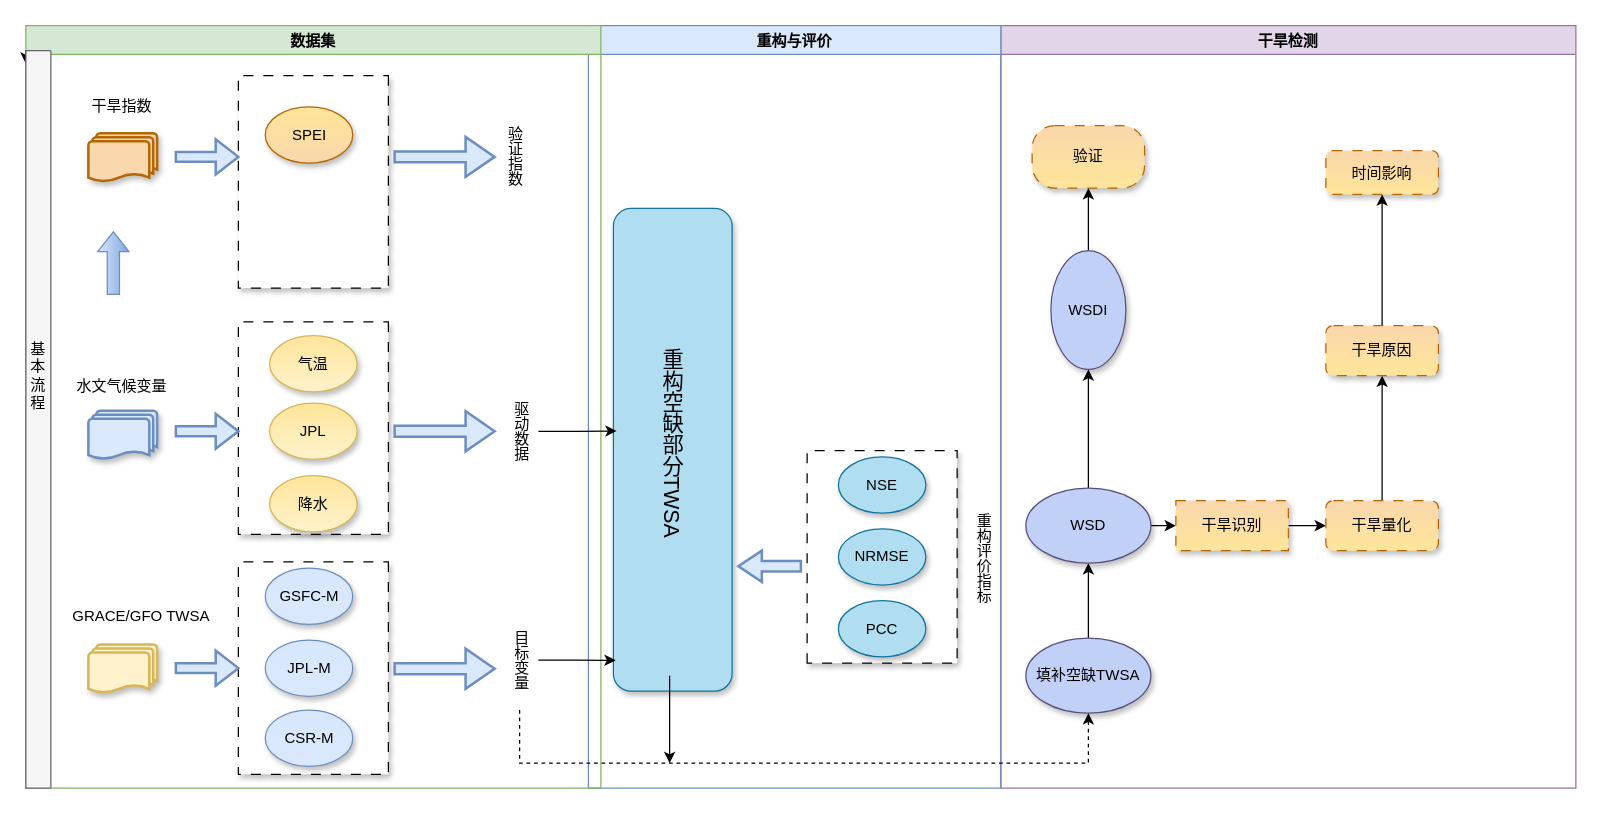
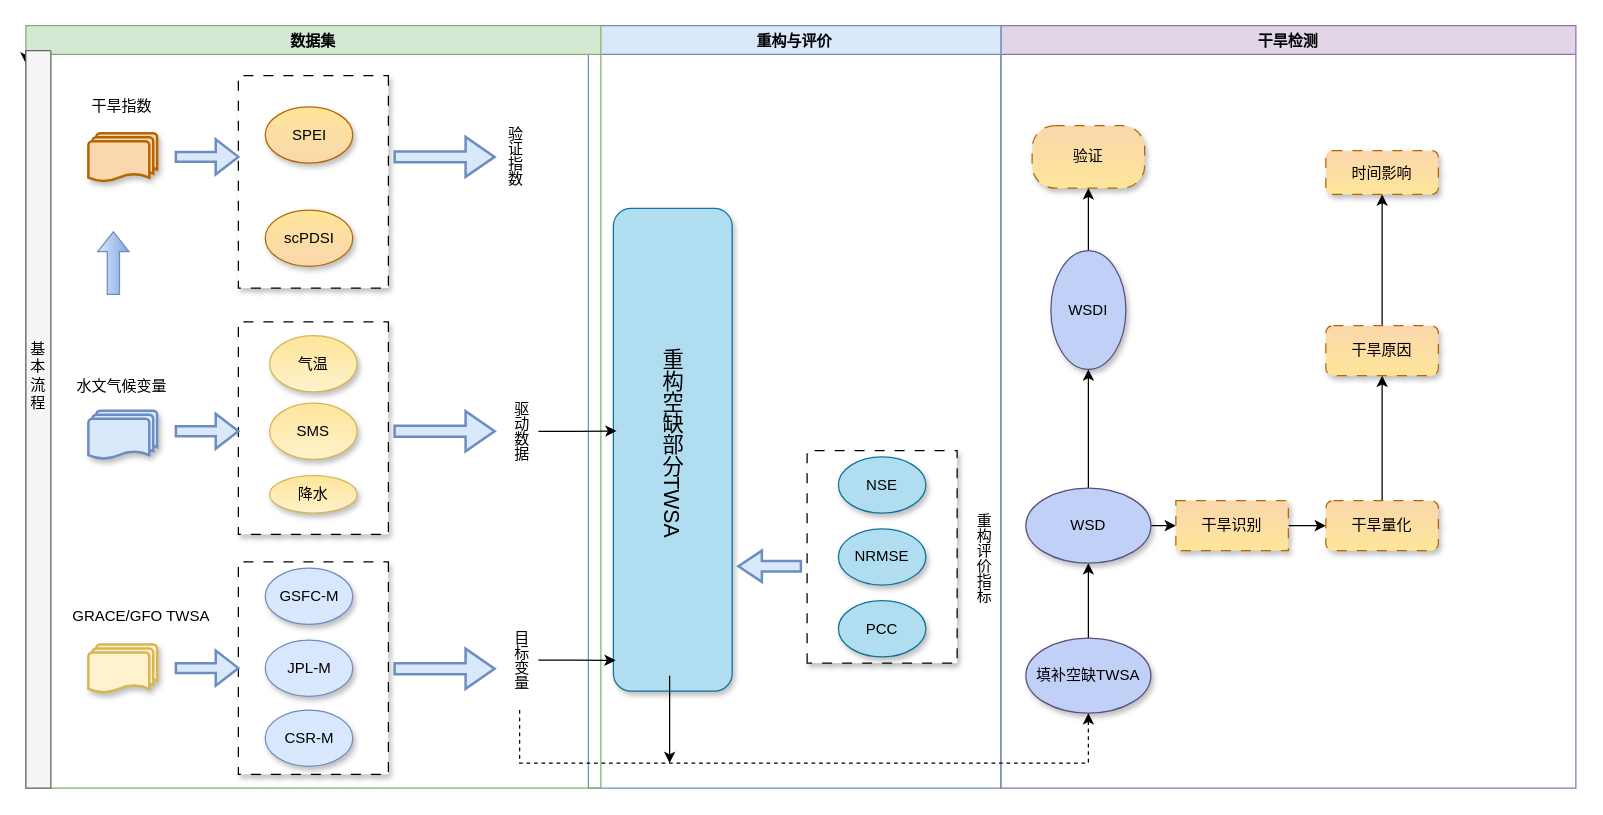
  <mxCell id="0" />
  <mxCell id="1" parent="0" />
  <mxCell id="2" value="干旱检测" style="swimlane;fillColor=#e1d5e7;strokeColor=#9673a6;" vertex="1" parent="1"><mxGeometry x="800" y="20" width="460" height="610" as="geometry" /></mxCell>
  <mxCell id="3" value="验证" style="rounded=1;whiteSpace=wrap;html=1;arcSize=36;shadow=1;dashed=1;dashPattern=8 8;strokeColor=#b46504;align=center;verticalAlign=middle;fontFamily=Helvetica;fontSize=12;fontColor=default;fontStyle=0;fillColor=#fad7ac;gradientColor=#fee59a;direction=east;" vertex="1" parent="2"><mxGeometry x="25" y="80" width="90" height="50" as="geometry" /></mxCell>
  <mxCell id="4" style="edgeStyle=orthogonalEdgeStyle;rounded=0;orthogonalLoop=1;jettySize=auto;html=1;exitX=0.5;exitY=0;exitDx=0;exitDy=0;entryX=0.5;entryY=1;entryDx=0;entryDy=0;" edge="1" parent="2" source="5" target="8"><mxGeometry relative="1" as="geometry" /></mxCell>
  <mxCell id="5" value="填补空缺TWSA" style="ellipse;whiteSpace=wrap;html=1;fillColor=#c0d0f7;strokeColor=#56517e;align=center;verticalAlign=middle;fontFamily=Helvetica;fontSize=12;shadow=1;fontStyle=0;fontColor=default;direction=east;" vertex="1" parent="2"><mxGeometry x="20" y="490" width="100" height="60" as="geometry" /></mxCell>
  <mxCell id="6" value="" style="edgeStyle=orthogonalEdgeStyle;rounded=0;orthogonalLoop=1;jettySize=auto;html=1;entryX=0;entryY=0.5;entryDx=0;entryDy=0;" edge="1" parent="2" source="8" target="10"><mxGeometry relative="1" as="geometry"><mxPoint x="70" y="260" as="targetPoint" /></mxGeometry></mxCell>
  <mxCell id="7" style="edgeStyle=orthogonalEdgeStyle;rounded=0;orthogonalLoop=1;jettySize=auto;html=1;exitX=1;exitY=0.5;exitDx=0;exitDy=0;entryX=0;entryY=0.5;entryDx=0;entryDy=0;" edge="1" parent="2" source="8" target="12"><mxGeometry relative="1" as="geometry" /></mxCell>
  <mxCell id="8" value="WSD" style="ellipse;whiteSpace=wrap;html=1;fillColor=#c0d0f7;strokeColor=#56517e;align=center;verticalAlign=middle;fontFamily=Helvetica;fontSize=12;shadow=1;fontColor=default;fontStyle=0;direction=east;" vertex="1" parent="2"><mxGeometry x="20" y="370" width="100" height="60" as="geometry" /></mxCell>
  <mxCell id="9" style="edgeStyle=orthogonalEdgeStyle;rounded=0;orthogonalLoop=1;jettySize=auto;html=1;exitX=1;exitY=0.5;exitDx=0;exitDy=0;" edge="1" parent="2" source="10" target="3"><mxGeometry relative="1" as="geometry"><mxPoint x="69.667" y="160" as="targetPoint" /></mxGeometry></mxCell>
  <mxCell id="10" value="WSDI" style="ellipse;whiteSpace=wrap;html=1;fillColor=#c0d0f7;strokeColor=#56517e;align=center;verticalAlign=middle;fontFamily=Helvetica;fontSize=12;shadow=1;fontColor=default;fontStyle=0;direction=north;" vertex="1" parent="2"><mxGeometry x="40" y="180" width="60" height="95" as="geometry" /></mxCell>
  <mxCell id="11" style="edgeStyle=orthogonalEdgeStyle;rounded=0;orthogonalLoop=1;jettySize=auto;html=1;exitX=1;exitY=0.5;exitDx=0;exitDy=0;entryX=0;entryY=0.5;entryDx=0;entryDy=0;" edge="1" parent="2" source="12" target="14"><mxGeometry relative="1" as="geometry" /></mxCell>
  <mxCell id="12" value="干旱识别" style="whiteSpace=wrap;html=1;fillColor=#fad7ac;strokeColor=#b46504;shadow=1;fontStyle=0;dashed=1;dashPattern=8 8;align=center;verticalAlign=middle;fontFamily=Helvetica;fontSize=12;fontColor=default;gradientColor=#fee59a;direction=east;rounded=0;" vertex="1" parent="2"><mxGeometry x="140" y="380" width="90" height="40" as="geometry" /></mxCell>
  <mxCell id="13" style="edgeStyle=orthogonalEdgeStyle;rounded=0;orthogonalLoop=1;jettySize=auto;html=1;exitX=0.5;exitY=0;exitDx=0;exitDy=0;entryX=0.5;entryY=1;entryDx=0;entryDy=0;" edge="1" parent="2" source="14" target="16"><mxGeometry relative="1" as="geometry" /></mxCell>
  <mxCell id="14" value="干旱量化" style="rounded=1;whiteSpace=wrap;html=1;fillColor=#fad7ac;strokeColor=#b46504;shadow=1;fontStyle=0;dashed=1;align=center;verticalAlign=middle;fontFamily=Helvetica;fontSize=12;fontColor=default;gradientColor=#fee59a;dashPattern=8 8;direction=east;" vertex="1" parent="2"><mxGeometry x="260" y="380" width="90" height="40" as="geometry" /></mxCell>
  <mxCell id="15" style="edgeStyle=orthogonalEdgeStyle;rounded=0;orthogonalLoop=1;jettySize=auto;html=1;exitX=0.5;exitY=0;exitDx=0;exitDy=0;entryX=0.5;entryY=1;entryDx=0;entryDy=0;" edge="1" parent="2" source="16" target="17"><mxGeometry relative="1" as="geometry" /></mxCell>
  <mxCell id="16" value="干旱原因" style="rounded=1;whiteSpace=wrap;html=1;fillColor=#fad7ac;strokeColor=#b46504;shadow=1;fontStyle=0;dashed=1;gradientColor=#fee59a;dashPattern=8 8;direction=east;" vertex="1" parent="2"><mxGeometry x="260" y="240" width="90" height="40" as="geometry" /></mxCell>
  <mxCell id="17" value="时间影响" style="rounded=1;whiteSpace=wrap;html=1;fillColor=#fad7ac;strokeColor=#b46504;shadow=1;fontStyle=0;dashed=1;gradientColor=#fee59a;dashPattern=8 8;direction=east;" vertex="1" parent="2"><mxGeometry x="260" y="100" width="90" height="35" as="geometry" /></mxCell>
  <mxCell id="18" value="重构与评价" style="swimlane;fillColor=#dae8fc;strokeColor=#6c8ebf;" vertex="1" parent="1"><mxGeometry x="470" y="20" width="330" height="610" as="geometry" /></mxCell>
  <mxCell id="19" value="" style="rounded=1;whiteSpace=wrap;html=1;shadow=1;glass=0;fillColor=#b1ddf0;strokeColor=#10739e;rotation=-90;" vertex="1" parent="18"><mxGeometry x="-125.62" y="291.88" width="386.25" height="95" as="geometry" /></mxCell>
  <mxCell id="20" value="重构空缺部分TWSA" style="text;strokeColor=none;align=center;fillColor=none;html=1;verticalAlign=middle;whiteSpace=wrap;rounded=0;textDirection=vertical-lr;fontSize=17;fontFamily=Helvetica;" vertex="1" parent="18"><mxGeometry x="30" y="150" width="70" height="370" as="geometry" /></mxCell>
  <mxCell id="21" value="" style="rounded=0;whiteSpace=wrap;html=1;arcSize=15;glass=0;dashed=1;dashPattern=8 8;shadow=1;rotation=-90;" vertex="1" parent="18"><mxGeometry x="150" y="365" width="170" height="120" as="geometry" /></mxCell>
  <mxCell id="22" value="" style="verticalLabelPosition=bottom;verticalAlign=top;html=1;strokeWidth=2;shape=mxgraph.arrows2.arrow;dy=0.66;dx=18.78;notch=0;fillColor=#dae8fc;strokeColor=#6c8ebf;rotation=-180;" vertex="1" parent="18"><mxGeometry x="120" y="420" width="50" height="25" as="geometry" /></mxCell>
  <mxCell id="23" value="NSE" style="ellipse;whiteSpace=wrap;html=1;fillColor=#b1ddf0;strokeColor=#10739e;shadow=1;align=center;verticalAlign=middle;fontFamily=Helvetica;fontSize=12;direction=west;" vertex="1" parent="18"><mxGeometry x="200" y="345" width="70" height="45" as="geometry" /></mxCell>
  <mxCell id="24" value="PCC" style="ellipse;whiteSpace=wrap;html=1;fillColor=#b1ddf0;strokeColor=#10739e;align=center;verticalAlign=middle;fontFamily=Helvetica;fontSize=12;shadow=1;direction=west;" vertex="1" parent="18"><mxGeometry x="200" y="460" width="70" height="45" as="geometry" /></mxCell>
  <mxCell id="25" value="NRMSE" style="ellipse;whiteSpace=wrap;html=1;fillColor=#b1ddf0;strokeColor=#10739e;align=center;verticalAlign=middle;fontFamily=Helvetica;fontSize=12;shadow=1;direction=west;" vertex="1" parent="18"><mxGeometry x="200" y="402.5" width="70" height="45" as="geometry" /></mxCell>
  <mxCell id="26" value="重构评价指标" style="text;html=1;align=center;verticalAlign=middle;whiteSpace=wrap;rounded=0;rotation=0;direction=south;textDirection=vertical-lr;" vertex="1" parent="18"><mxGeometry x="300" y="362.5" width="30" height="125" as="geometry" /></mxCell>
  <mxCell id="27" value="数据集" style="swimlane;fillColor=#d5e8d4;strokeColor=#82b366;" vertex="1" parent="1"><mxGeometry x="20" y="20" width="460" height="610" as="geometry" /></mxCell>
  <mxCell id="28" value="&lt;span style=&quot;font-weight: 700; text-wrap: nowrap;&quot;&gt;基本流程&lt;/span&gt;" style="text;strokeColor=none;align=center;fillColor=none;html=1;verticalAlign=middle;whiteSpace=wrap;rounded=0;textDirection=vertical-lr;" vertex="1" parent="27"><mxGeometry y="160" width="20" height="60" as="geometry" /></mxCell>
  <mxCell id="29" style="edgeStyle=orthogonalEdgeStyle;rounded=0;orthogonalLoop=1;jettySize=auto;html=1;exitX=1;exitY=0.5;exitDx=0;exitDy=0;" edge="1" parent="27" source="30"><mxGeometry relative="1" as="geometry"><mxPoint y="30.333" as="targetPoint" /></mxGeometry></mxCell>
  <mxCell id="30" value="" style="swimlane;direction=north;verticalAlign=top;fillColor=#f5f5f5;fontColor=#333333;strokeColor=#666666;" vertex="1" parent="27"><mxGeometry y="20" width="20" height="590" as="geometry" /></mxCell>
  <mxCell id="31" value="基本流程" style="text;strokeColor=none;align=center;fillColor=none;html=1;verticalAlign=middle;whiteSpace=wrap;rounded=0;" vertex="1" parent="30"><mxGeometry y="205" width="20" height="110" as="geometry" /></mxCell>
  <mxCell id="32" value="水文气候变量" style="text;html=1;align=center;verticalAlign=middle;whiteSpace=wrap;rounded=0;direction=south;" vertex="1" parent="27"><mxGeometry x="32.49" y="269.5" width="90" height="38.5" as="geometry" /></mxCell>
  <mxCell id="33" value="干旱指数" style="text;html=1;align=center;verticalAlign=middle;whiteSpace=wrap;rounded=0;direction=south;" vertex="1" parent="27"><mxGeometry x="47.49" y="50" width="60" height="30" as="geometry" /></mxCell>
  <mxCell id="34" value="GRACE&lt;span style=&quot;background-color: initial;&quot;&gt;/GFO TWSA&lt;/span&gt;" style="text;strokeColor=none;align=center;fillColor=none;html=1;verticalAlign=middle;whiteSpace=wrap;rounded=0;" vertex="1" parent="27"><mxGeometry x="20" y="445" width="145" height="55" as="geometry" /></mxCell>
  <mxCell id="35" value="" style="rounded=0;whiteSpace=wrap;html=1;arcSize=15;glass=0;dashed=1;dashPattern=8 8;shadow=1;direction=south;" vertex="1" parent="27"><mxGeometry x="170.005" y="429" width="120" height="170" as="geometry" /></mxCell>
  <mxCell id="36" value="CSR-M" style="ellipse;whiteSpace=wrap;html=1;fillColor=#dae8fc;gradientColor=#d7e7fe;strokeColor=#6c8ebf;align=center;verticalAlign=middle;fontFamily=Helvetica;fontSize=12;fontColor=default;shadow=1;direction=west;" vertex="1" parent="27"><mxGeometry x="191.5" y="547.5" width="70" height="45" as="geometry" /></mxCell>
  <mxCell id="37" value="GSFC-M" style="ellipse;whiteSpace=wrap;html=1;fillColor=#dae8fc;gradientColor=#d7e7fe;strokeColor=#6c8ebf;shadow=1;direction=west;" vertex="1" parent="27"><mxGeometry x="191.5" y="434" width="70" height="45" as="geometry" /></mxCell>
  <mxCell id="38" value="JPL-M" style="ellipse;whiteSpace=wrap;html=1;gradientColor=#d7e7fe;fillColor=#dae8fc;strokeColor=#6c8ebf;align=center;verticalAlign=middle;fontFamily=Helvetica;fontSize=12;fontColor=default;shadow=1;direction=west;" vertex="1" parent="27"><mxGeometry x="191.5" y="491.5" width="70" height="45" as="geometry" /></mxCell>
  <mxCell id="39" value="" style="rounded=0;whiteSpace=wrap;html=1;arcSize=15;glass=0;dashed=1;dashPattern=8 8;shadow=1;direction=south;" vertex="1" parent="27"><mxGeometry x="170" y="40" width="120" height="170" as="geometry" /></mxCell>
+ <mxCell id="40" value="scPDSI" style="ellipse;whiteSpace=wrap;html=1;fillColor=#fad7ac;gradientColor=#fee59a;strokeColor=#b46504;align=center;verticalAlign=middle;fontFamily=Helvetica;fontSize=12;shadow=1;fontColor=default;direction=west;" vertex="1" parent="27"><mxGeometry x="191.5" y="147.5" width="70" height="45" as="geometry" /></mxCell>
  <mxCell id="41" value="SPEI" style="ellipse;whiteSpace=wrap;html=1;gradientColor=#fee59a;fillColor=#fad7ac;strokeColor=#b46504;align=center;verticalAlign=middle;fontFamily=Helvetica;fontSize=12;fontColor=default;shadow=1;direction=west;" vertex="1" parent="27"><mxGeometry x="191.5" y="65" width="70" height="45" as="geometry" /></mxCell>
  <mxCell id="42" value="" style="verticalLabelPosition=bottom;verticalAlign=top;html=1;strokeWidth=2;shape=mxgraph.arrows2.arrow;dy=0.72;dx=18.13;notch=0;fillColor=#dae8fc;strokeColor=#6c8ebf;" vertex="1" parent="27"><mxGeometry x="120" y="500" width="50.01" height="28" as="geometry" /></mxCell>
  <mxCell id="43" value="" style="rounded=0;whiteSpace=wrap;html=1;arcSize=15;glass=0;dashed=1;dashPattern=8 8;shadow=1;direction=south;" vertex="1" parent="27"><mxGeometry x="170" y="237" width="120" height="170" as="geometry" /></mxCell>
  <mxCell id="44" value="气温" style="ellipse;whiteSpace=wrap;html=1;fillColor=#fff2cc;gradientColor=#fee59a;strokeColor=#d6b656;shadow=1;align=center;verticalAlign=middle;fontFamily=Helvetica;fontSize=12;fontColor=default;direction=west;" vertex="1" parent="27"><mxGeometry x="195" y="248" width="70" height="45" as="geometry" /></mxCell>
- <mxCell id="45" value="JPL" style="ellipse;whiteSpace=wrap;html=1;gradientColor=#fee59a;fillColor=#fff2cc;strokeColor=#d6b656;align=center;verticalAlign=middle;fontFamily=Helvetica;fontSize=12;fontColor=default;shadow=1;direction=west;" vertex="1" parent="27"><mxGeometry x="195" y="302" width="70" height="45" as="geometry" /></mxCell>
- <mxCell id="46" value="降水" style="ellipse;whiteSpace=wrap;html=1;fillColor=#fff2cc;gradientColor=#fee59a;strokeColor=#d6b656;align=center;verticalAlign=middle;fontFamily=Helvetica;fontSize=12;shadow=1;fontColor=default;direction=west;" vertex="1" parent="27"><mxGeometry x="195" y="360" width="70" height="45" as="geometry" /></mxCell>
+ <mxCell id="45" value="SMS" style="ellipse;whiteSpace=wrap;html=1;gradientColor=#fee59a;fillColor=#fff2cc;strokeColor=#d6b656;align=center;verticalAlign=middle;fontFamily=Helvetica;fontSize=12;fontColor=default;shadow=1;direction=west;" vertex="1" parent="27"><mxGeometry x="195" y="302" width="70" height="45" as="geometry" /></mxCell>
+ <mxCell id="46" value="降水" style="ellipse;whiteSpace=wrap;html=1;fillColor=#fff2cc;gradientColor=#fee59a;strokeColor=#d6b656;align=center;verticalAlign=middle;fontFamily=Helvetica;fontSize=12;shadow=1;fontColor=default;direction=west;" vertex="1" parent="27"><mxGeometry x="195" y="360" width="70" height="30" as="geometry" /></mxCell>
  <mxCell id="47" value="" style="verticalLabelPosition=bottom;verticalAlign=top;html=1;strokeWidth=2;shape=mxgraph.arrows2.arrow;dy=0.73;dx=23.23;notch=0;fillColor=#dae8fc;strokeColor=#6c8ebf;" vertex="1" parent="27"><mxGeometry x="295" y="308.5" width="80" height="32" as="geometry" /></mxCell>
  <mxCell id="48" value="目标变量" style="text;html=1;align=center;verticalAlign=middle;whiteSpace=wrap;rounded=0;direction=south;textDirection=vertical-lr;" vertex="1" parent="27"><mxGeometry x="380" y="467.5" width="30" height="80" as="geometry" /></mxCell>
  <mxCell id="49" value="驱动数据" style="text;html=1;align=center;verticalAlign=middle;whiteSpace=wrap;rounded=0;direction=south;textDirection=vertical-lr;" vertex="1" parent="27"><mxGeometry x="380" y="283.5" width="30" height="82" as="geometry" /></mxCell>
  <mxCell id="50" value="验证指数" style="text;html=1;align=center;verticalAlign=middle;whiteSpace=wrap;rounded=0;direction=south;textDirection=vertical-lr;" vertex="1" parent="27"><mxGeometry x="375" y="65" width="30" height="80" as="geometry" /></mxCell>
  <mxCell id="51" value="" style="html=1;shadow=0;dashed=0;align=center;verticalAlign=middle;shape=mxgraph.arrows2.arrow;dy=0.61;dx=15.76;direction=north;notch=0;fillColor=#dae8fc;strokeColor=#6c8ebf;gradientColor=#7ea6e0;" vertex="1" parent="27"><mxGeometry x="57.49" y="165" width="25.01" height="50" as="geometry" /></mxCell>
  <mxCell id="52" value="" style="strokeWidth=2;html=1;shape=mxgraph.flowchart.multi-document;whiteSpace=wrap;shadow=1;strokeColor=#d6b656;align=center;verticalAlign=middle;fontFamily=Helvetica;fontSize=12;fontColor=default;fillColor=#fff2cc;" vertex="1" parent="27"><mxGeometry x="50" y="495" width="54.99" height="39" as="geometry" /></mxCell>
  <mxCell id="53" value="" style="strokeWidth=2;html=1;shape=mxgraph.flowchart.multi-document;whiteSpace=wrap;shadow=1;strokeColor=#6c8ebf;align=center;verticalAlign=middle;fontFamily=Helvetica;fontSize=12;fontColor=default;fillColor=#dae8fc;" vertex="1" parent="27"><mxGeometry x="50" y="308" width="54.99" height="39" as="geometry" /></mxCell>
  <mxCell id="54" value="" style="verticalLabelPosition=bottom;verticalAlign=top;html=1;strokeWidth=2;shape=mxgraph.arrows2.arrow;dy=0.72;dx=18.13;notch=0;fillColor=#dae8fc;strokeColor=#6c8ebf;" vertex="1" parent="27"><mxGeometry x="120" y="310.5" width="50.01" height="28" as="geometry" /></mxCell>
  <mxCell id="55" value="" style="strokeWidth=2;html=1;shape=mxgraph.flowchart.multi-document;whiteSpace=wrap;shadow=1;strokeColor=#b46504;align=center;verticalAlign=middle;fontFamily=Helvetica;fontSize=12;fontColor=default;fillColor=#fad7ac;" vertex="1" parent="27"><mxGeometry x="50.0" y="86" width="54.99" height="39" as="geometry" /></mxCell>
  <mxCell id="56" value="" style="verticalLabelPosition=bottom;verticalAlign=top;html=1;strokeWidth=2;shape=mxgraph.arrows2.arrow;dy=0.72;dx=18.13;notch=0;fillColor=#dae8fc;strokeColor=#6c8ebf;" vertex="1" parent="27"><mxGeometry x="119.99" y="91" width="50.01" height="28" as="geometry" /></mxCell>
  <mxCell id="57" value="" style="verticalLabelPosition=bottom;verticalAlign=top;html=1;strokeWidth=2;shape=mxgraph.arrows2.arrow;dy=0.73;dx=23.23;notch=0;fillColor=#dae8fc;strokeColor=#6c8ebf;" vertex="1" parent="27"><mxGeometry x="295" y="498.5" width="80" height="32" as="geometry" /></mxCell>
  <mxCell id="58" value="" style="verticalLabelPosition=bottom;verticalAlign=top;html=1;strokeWidth=2;shape=mxgraph.arrows2.arrow;dy=0.73;dx=23.23;notch=0;fillColor=#dae8fc;strokeColor=#6c8ebf;" vertex="1" parent="27"><mxGeometry x="295" y="89" width="80" height="32" as="geometry" /></mxCell>
  <mxCell id="59" style="edgeStyle=orthogonalEdgeStyle;rounded=0;orthogonalLoop=1;jettySize=auto;html=1;exitX=0.5;exitY=1;exitDx=0;exitDy=0;" edge="1" parent="1" source="20"><mxGeometry relative="1" as="geometry"><mxPoint x="535" y="610" as="targetPoint" /></mxGeometry></mxCell>
  <mxCell id="60" value="" style="edgeStyle=orthogonalEdgeStyle;rounded=0;orthogonalLoop=1;jettySize=auto;html=1;exitX=1;exitY=0.5;exitDx=0;exitDy=0;entryX=0.5;entryY=1;entryDx=0;entryDy=0;dashed=1;" edge="1" parent="1" source="48" target="5"><mxGeometry relative="1" as="geometry"><mxPoint x="390" y="578" as="sourcePoint" /><mxPoint x="870" y="580" as="targetPoint" /><Array as="points"><mxPoint x="415" y="610" /><mxPoint x="870" y="610" /></Array></mxGeometry></mxCell>
  <mxCell id="61" style="edgeStyle=orthogonalEdgeStyle;rounded=0;orthogonalLoop=1;jettySize=auto;html=1;exitX=0.5;exitY=0;exitDx=0;exitDy=0;entryX=0.539;entryY=0.027;entryDx=0;entryDy=0;entryPerimeter=0;" edge="1" parent="1" source="49" target="19"><mxGeometry relative="1" as="geometry" /></mxCell>
  <mxCell id="62" style="edgeStyle=orthogonalEdgeStyle;rounded=0;orthogonalLoop=1;jettySize=auto;html=1;exitX=0.5;exitY=0;exitDx=0;exitDy=0;entryX=0.064;entryY=0.019;entryDx=0;entryDy=0;entryPerimeter=0;" edge="1" parent="1" source="48" target="19"><mxGeometry relative="1" as="geometry" /></mxCell>
